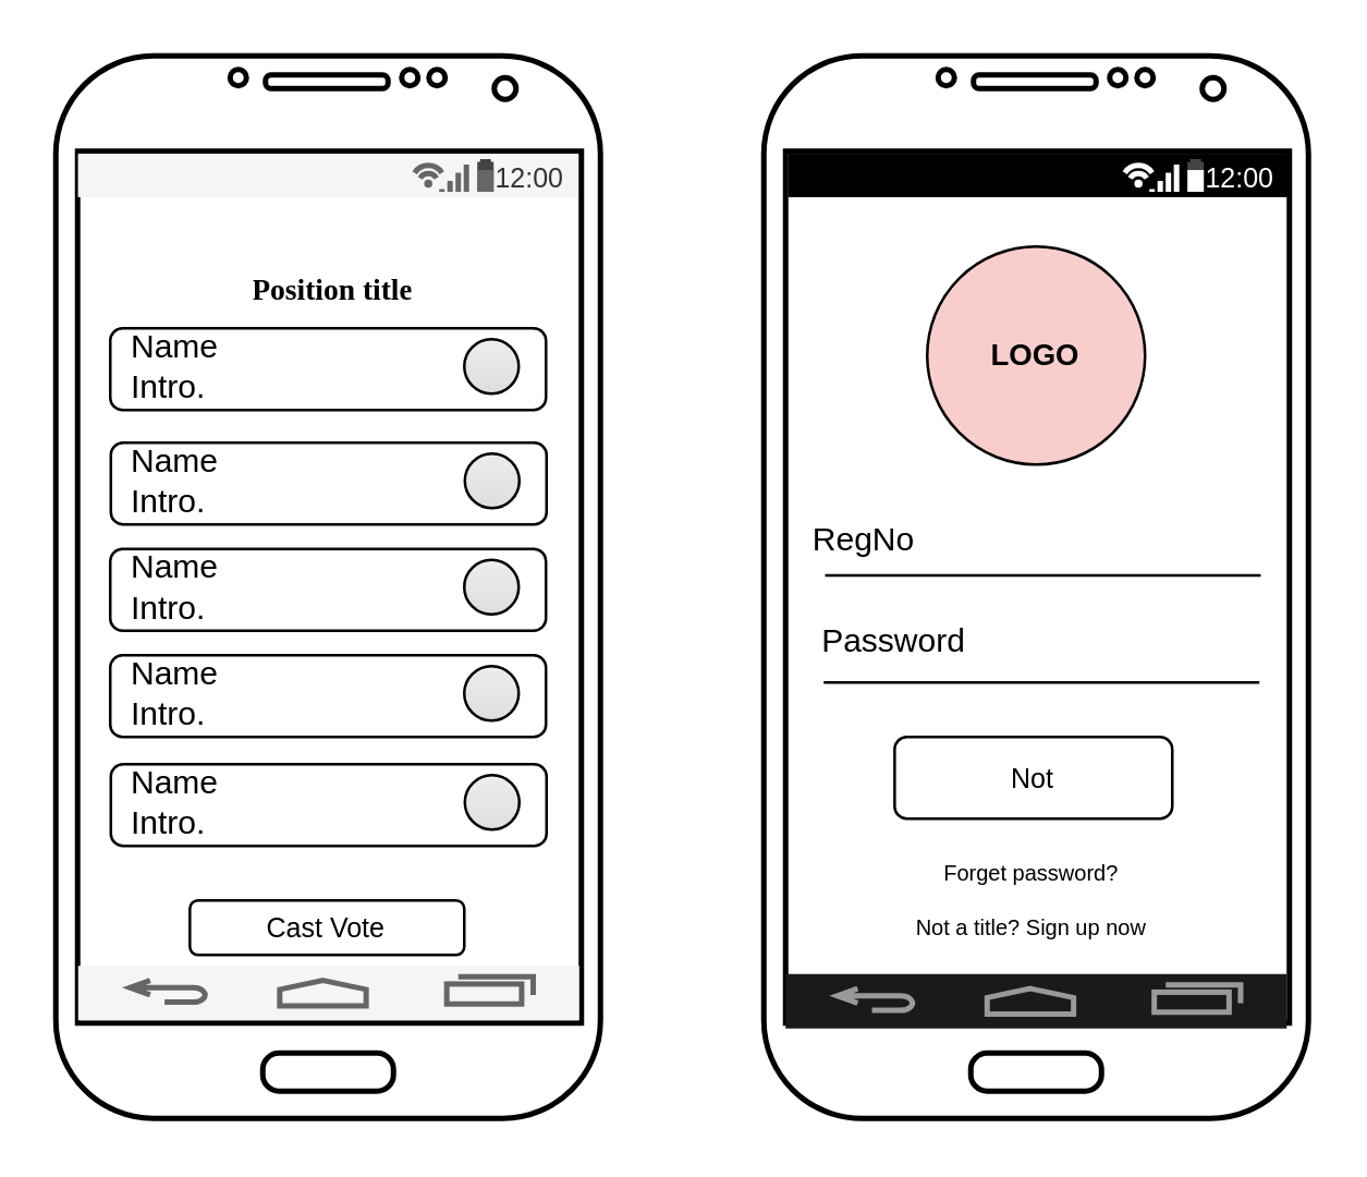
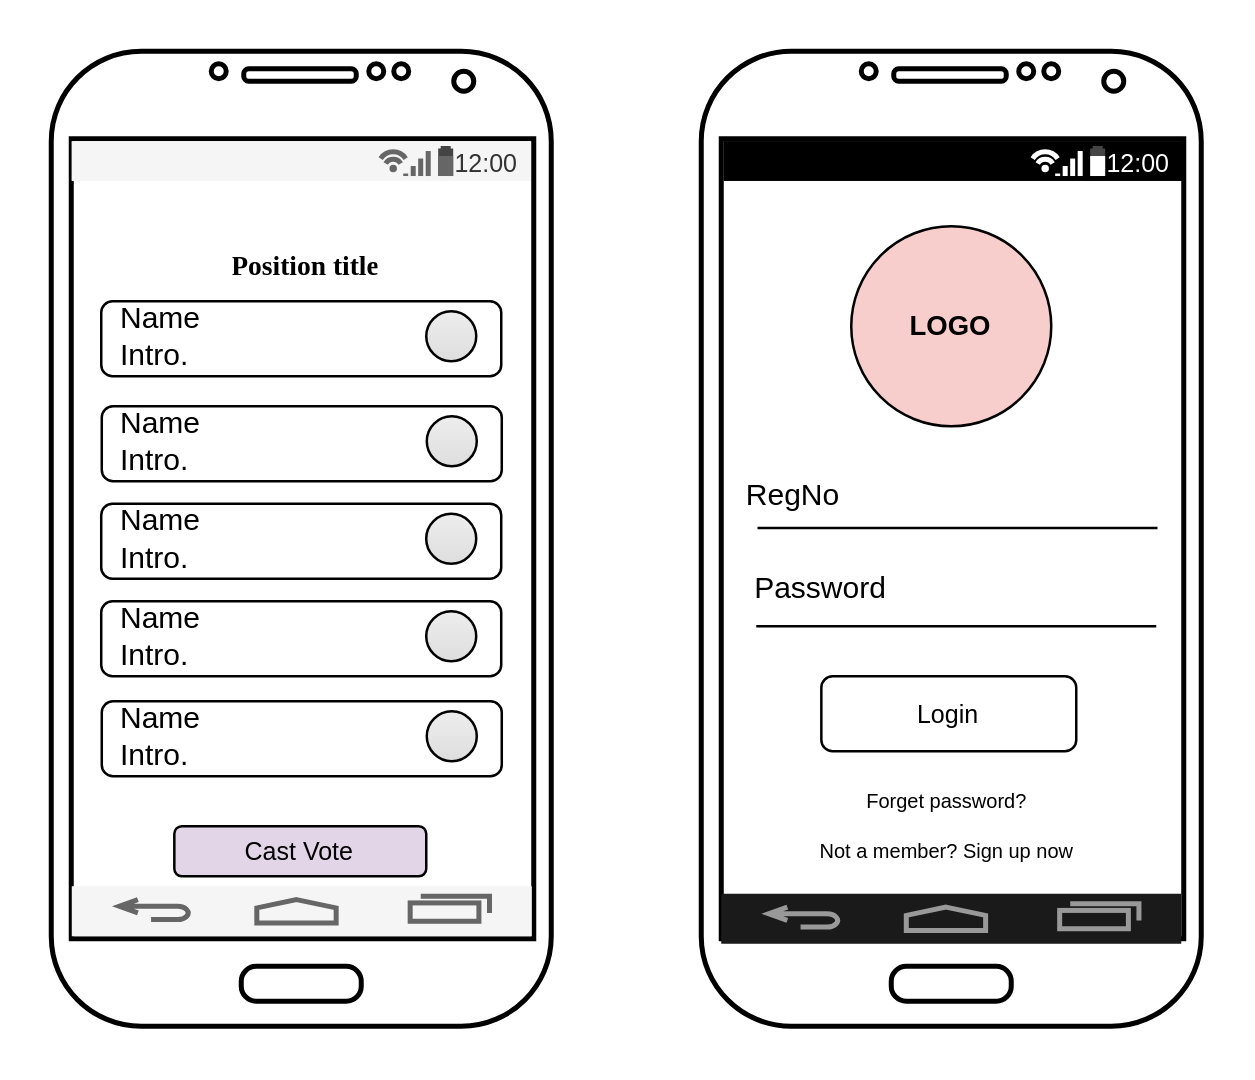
  <mxCell id="0" />
  <mxCell id="1" parent="0" />
  <mxCell id="2" value="" style="verticalLabelPosition=bottom;verticalAlign=top;html=1;shadow=0;strokeWidth=2;shape=mxgraph.android.phone2;" parent="1" vertex="1"><mxGeometry x="280" y="20" width="200" height="390" as="geometry" /></mxCell>
  <mxCell id="3" value="" style="strokeWidth=1;html=1;shadow=0;dashed=0;shape=mxgraph.android.statusBar;align=center;fillColor=#000000;strokeColor=#ffffff;fontColor=#ffffff;fontSize=10;" parent="1" vertex="1"><mxGeometry x="289" y="56" width="183.57" height="15.825" as="geometry" /></mxCell>
  <mxCell id="4" value="" style="verticalLabelPosition=bottom;verticalAlign=top;html=1;shadow=0;dashed=0;strokeWidth=2;shape=mxgraph.android.navigation_bar_1;fillColor=#1A1A1A;strokeColor=#999999;" parent="1" vertex="1"><mxGeometry x="288" y="357" width="184" height="20" as="geometry" /></mxCell>
- <mxCell id="5" value="Not" style="rounded=1;html=1;shadow=0;dashed=0;whiteSpace=wrap;fontSize=10;align=center;" parent="1" vertex="1"><mxGeometry x="328.04" y="270" width="101.96" height="30" as="geometry" /></mxCell>
+ <mxCell id="5" value="Login" style="rounded=1;html=1;shadow=0;dashed=0;whiteSpace=wrap;fontSize=10;align=center;" parent="1" vertex="1"><mxGeometry x="328.04" y="270" width="101.96" height="30" as="geometry" /></mxCell>
  <mxCell id="6" value="RegNo" style="text;html=1;strokeColor=none;fillColor=none;align=center;verticalAlign=middle;whiteSpace=wrap;rounded=0;" parent="1" vertex="1"><mxGeometry x="297" y="188" width="40" height="20" as="geometry" /></mxCell>
  <mxCell id="7" value="Password" style="text;html=1;strokeColor=none;fillColor=none;align=center;verticalAlign=middle;whiteSpace=wrap;rounded=0;" parent="1" vertex="1"><mxGeometry x="307.71" y="225" width="40" height="20" as="geometry" /></mxCell>
  <mxCell id="8" value="Forget password?" style="text;html=1;strokeColor=none;fillColor=none;align=center;verticalAlign=middle;whiteSpace=wrap;rounded=0;fontSize=8;" parent="1" vertex="1"><mxGeometry x="319.37" y="310" width="119.29" height="20" as="geometry" /></mxCell>
  <mxCell id="9" value="" style="endArrow=none;html=1;fontSize=8;" parent="1" edge="1"><mxGeometry width="50" height="50" relative="1" as="geometry"><mxPoint x="462" y="250" as="sourcePoint" /><mxPoint x="302" y="250" as="targetPoint" /></mxGeometry></mxCell>
  <mxCell id="10" value="" style="endArrow=none;html=1;fontSize=8;" parent="1" edge="1"><mxGeometry width="50" height="50" relative="1" as="geometry"><mxPoint x="462.5" y="210.66" as="sourcePoint" /><mxPoint x="302.5" y="210.66" as="targetPoint" /></mxGeometry></mxCell>
  <mxCell id="11" value="LOGO" style="ellipse;whiteSpace=wrap;html=1;aspect=fixed;strokeColor=#000000;fontSize=11;fontStyle=1;fillColor=#f8cecc;" parent="1" vertex="1"><mxGeometry x="340" y="90" width="80" height="80" as="geometry" /></mxCell>
- <mxCell id="12" value="Not a title? Sign up now" style="text;html=1;strokeColor=none;fillColor=none;align=center;verticalAlign=middle;whiteSpace=wrap;rounded=0;fontSize=8;" parent="1" vertex="1"><mxGeometry x="319.37" y="330" width="119.29" height="20" as="geometry" /></mxCell>
+ <mxCell id="12" value="Not a member? Sign up now" style="text;html=1;strokeColor=none;fillColor=none;align=center;verticalAlign=middle;whiteSpace=wrap;rounded=0;fontSize=8;" parent="1" vertex="1"><mxGeometry x="319.37" y="330" width="119.29" height="20" as="geometry" /></mxCell>
  <mxCell id="13" value="" style="verticalLabelPosition=bottom;verticalAlign=top;html=1;shadow=0;strokeWidth=2;shape=mxgraph.android.phone2;" parent="1" vertex="1"><mxGeometry x="20" y="20" width="200" height="390" as="geometry" /></mxCell>
  <mxCell id="14" value="" style="strokeWidth=1;html=1;shadow=0;dashed=0;shape=mxgraph.android.statusBar;align=center;fillColor=#f5f5f5;strokeColor=#666666;fontSize=10;fontColor=#333333;" parent="1" vertex="1"><mxGeometry x="28.21" y="56" width="183.57" height="15.825" as="geometry" /></mxCell>
  <mxCell id="15" value="" style="verticalLabelPosition=bottom;verticalAlign=top;html=1;shadow=0;dashed=0;strokeWidth=2;shape=mxgraph.android.navigation_bar_1;fillColor=#f5f5f5;strokeColor=#666666;fontColor=#333333;" parent="1" vertex="1"><mxGeometry x="28.21" y="354" width="184" height="20" as="geometry" /></mxCell>
  <mxCell id="16" value="" style="rounded=1;html=1;shadow=0;dashed=0;whiteSpace=wrap;fontSize=10;align=center;" parent="1" vertex="1"><mxGeometry x="40" y="120" width="160" height="30" as="geometry" /></mxCell>
- <mxCell id="17" value="Cast Vote" style="rounded=1;html=1;shadow=0;dashed=0;whiteSpace=wrap;fontSize=10;align=center;" vertex="1" parent="1"><mxGeometry x="69.23" y="330" width="100.77" height="20" as="geometry" /></mxCell>
+ <mxCell id="17" value="Cast Vote" style="rounded=1;html=1;shadow=0;dashed=0;whiteSpace=wrap;fontSize=10;align=center;fillColor=#e1d5e7;" vertex="1" parent="1"><mxGeometry x="69.23" y="330" width="100.77" height="20" as="geometry" /></mxCell>
  <mxCell id="18" value="" style="html=1;shadow=0;dashed=0;shape=mxgraph.bootstrap.radioButton2;labelPosition=right;verticalLabelPosition=middle;align=left;verticalAlign=middle;gradientColor=#DEDEDE;fillColor=#EDEDED;checked=0;spacing=5;checkedFill=#0085FC;checkedStroke=#ffffff;fontSize=15;fontColor=#000000;" vertex="1" parent="1"><mxGeometry x="170" y="124" width="20" height="20" as="geometry" /></mxCell>
  <mxCell id="19" value="Name&lt;br style=&quot;font-size: 12px;&quot;&gt;Intro." style="text;html=1;strokeColor=none;fillColor=none;align=left;verticalAlign=middle;whiteSpace=wrap;rounded=0;fontSize=12;fontColor=#000000;" vertex="1" parent="1"><mxGeometry x="46" y="124" width="100" height="20" as="geometry" /></mxCell>
  <mxCell id="20" value="" style="rounded=1;html=1;shadow=0;dashed=0;whiteSpace=wrap;fontSize=10;align=center;" vertex="1" parent="1"><mxGeometry x="40.21" y="162" width="160" height="30" as="geometry" /></mxCell>
  <mxCell id="21" value="" style="html=1;shadow=0;dashed=0;shape=mxgraph.bootstrap.radioButton2;labelPosition=right;verticalLabelPosition=middle;align=left;verticalAlign=middle;gradientColor=#DEDEDE;fillColor=#EDEDED;checked=0;spacing=5;checkedFill=#0085FC;checkedStroke=#ffffff;fontSize=15;fontColor=#000000;" vertex="1" parent="1"><mxGeometry x="170.21" y="166" width="20" height="20" as="geometry" /></mxCell>
  <mxCell id="22" value="Name&lt;br style=&quot;font-size: 12px;&quot;&gt;Intro." style="text;html=1;strokeColor=none;fillColor=none;align=left;verticalAlign=middle;whiteSpace=wrap;rounded=0;fontSize=12;fontColor=#000000;" vertex="1" parent="1"><mxGeometry x="46.21" y="166" width="100" height="20" as="geometry" /></mxCell>
  <mxCell id="23" value="" style="rounded=1;html=1;shadow=0;dashed=0;whiteSpace=wrap;fontSize=10;align=center;" vertex="1" parent="1"><mxGeometry x="39.99" y="201" width="160" height="30" as="geometry" /></mxCell>
  <mxCell id="24" value="" style="html=1;shadow=0;dashed=0;shape=mxgraph.bootstrap.radioButton2;labelPosition=right;verticalLabelPosition=middle;align=left;verticalAlign=middle;gradientColor=#DEDEDE;fillColor=#EDEDED;checked=0;spacing=5;checkedFill=#0085FC;checkedStroke=#ffffff;fontSize=15;fontColor=#000000;" vertex="1" parent="1"><mxGeometry x="169.99" y="205" width="20" height="20" as="geometry" /></mxCell>
  <mxCell id="25" value="Name&lt;br style=&quot;font-size: 12px;&quot;&gt;Intro." style="text;html=1;strokeColor=none;fillColor=none;align=left;verticalAlign=middle;whiteSpace=wrap;rounded=0;fontSize=12;fontColor=#000000;" vertex="1" parent="1"><mxGeometry x="45.99" y="205" width="100" height="20" as="geometry" /></mxCell>
  <mxCell id="26" value="" style="rounded=1;html=1;shadow=0;dashed=0;whiteSpace=wrap;fontSize=10;align=center;" vertex="1" parent="1"><mxGeometry x="39.99" y="240" width="160" height="30" as="geometry" /></mxCell>
  <mxCell id="27" value="" style="html=1;shadow=0;dashed=0;shape=mxgraph.bootstrap.radioButton2;labelPosition=right;verticalLabelPosition=middle;align=left;verticalAlign=middle;gradientColor=#DEDEDE;fillColor=#EDEDED;checked=0;spacing=5;checkedFill=#0085FC;checkedStroke=#ffffff;fontSize=15;fontColor=#000000;" vertex="1" parent="1"><mxGeometry x="169.99" y="244" width="20" height="20" as="geometry" /></mxCell>
  <mxCell id="28" value="Name&lt;br style=&quot;font-size: 12px;&quot;&gt;Intro." style="text;html=1;strokeColor=none;fillColor=none;align=left;verticalAlign=middle;whiteSpace=wrap;rounded=0;fontSize=12;fontColor=#000000;" vertex="1" parent="1"><mxGeometry x="45.99" y="244" width="100" height="20" as="geometry" /></mxCell>
  <mxCell id="29" value="" style="rounded=1;html=1;shadow=0;dashed=0;whiteSpace=wrap;fontSize=10;align=center;" vertex="1" parent="1"><mxGeometry x="40.21" y="280" width="160" height="30" as="geometry" /></mxCell>
  <mxCell id="30" value="" style="html=1;shadow=0;dashed=0;shape=mxgraph.bootstrap.radioButton2;labelPosition=right;verticalLabelPosition=middle;align=left;verticalAlign=middle;gradientColor=#DEDEDE;fillColor=#EDEDED;checked=0;spacing=5;checkedFill=#0085FC;checkedStroke=#ffffff;fontSize=15;fontColor=#000000;" vertex="1" parent="1"><mxGeometry x="170.21" y="284" width="20" height="20" as="geometry" /></mxCell>
  <mxCell id="31" value="Name&lt;br style=&quot;font-size: 12px;&quot;&gt;Intro." style="text;html=1;strokeColor=none;fillColor=none;align=left;verticalAlign=middle;whiteSpace=wrap;rounded=0;fontSize=12;fontColor=#000000;" vertex="1" parent="1"><mxGeometry x="46.21" y="284" width="100" height="20" as="geometry" /></mxCell>
  <mxCell id="32" value="&lt;h1 style=&quot;font-size: 11px;&quot;&gt;Position title&lt;/h1&gt;" style="text;html=1;strokeColor=none;fillColor=none;spacing=5;spacingTop=-20;whiteSpace=wrap;overflow=hidden;rounded=0;fontSize=11;align=center;fontStyle=0;fontFamily=Times New Roman;" vertex="1" parent="1"><mxGeometry x="36.99" y="103" width="169.79" height="10" as="geometry" /></mxCell>
